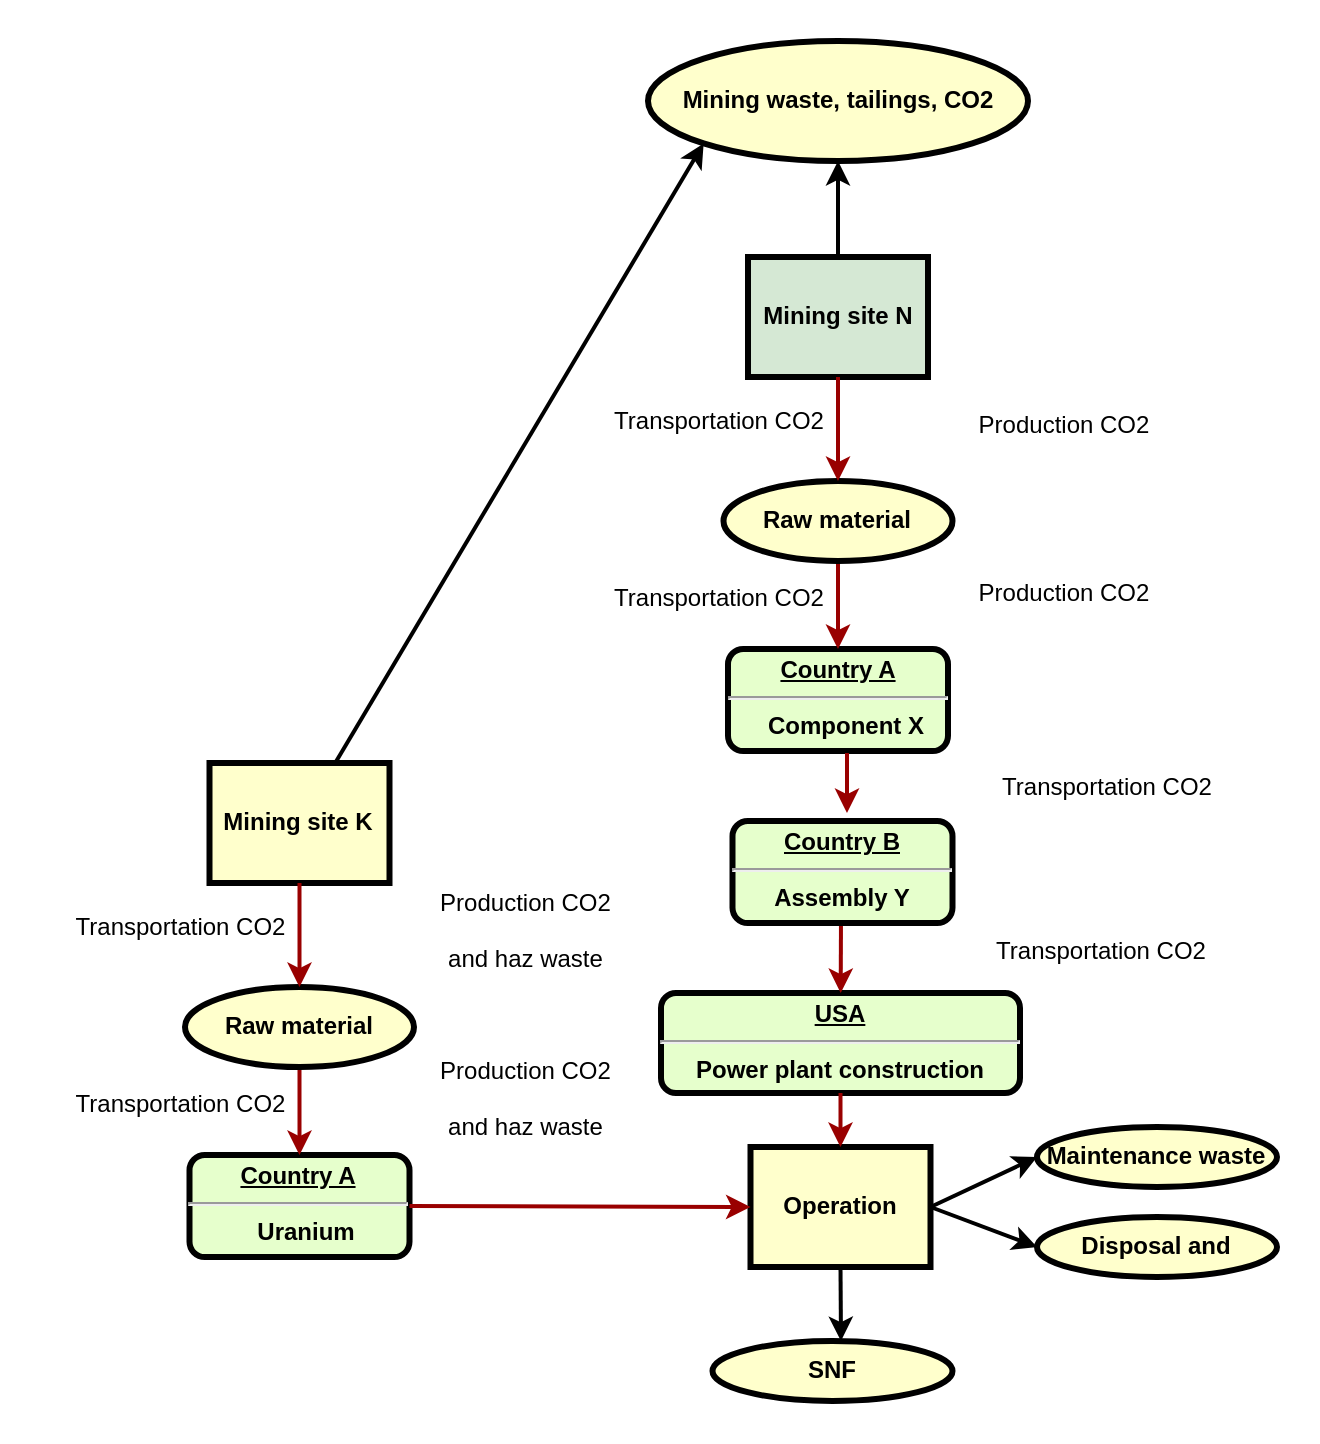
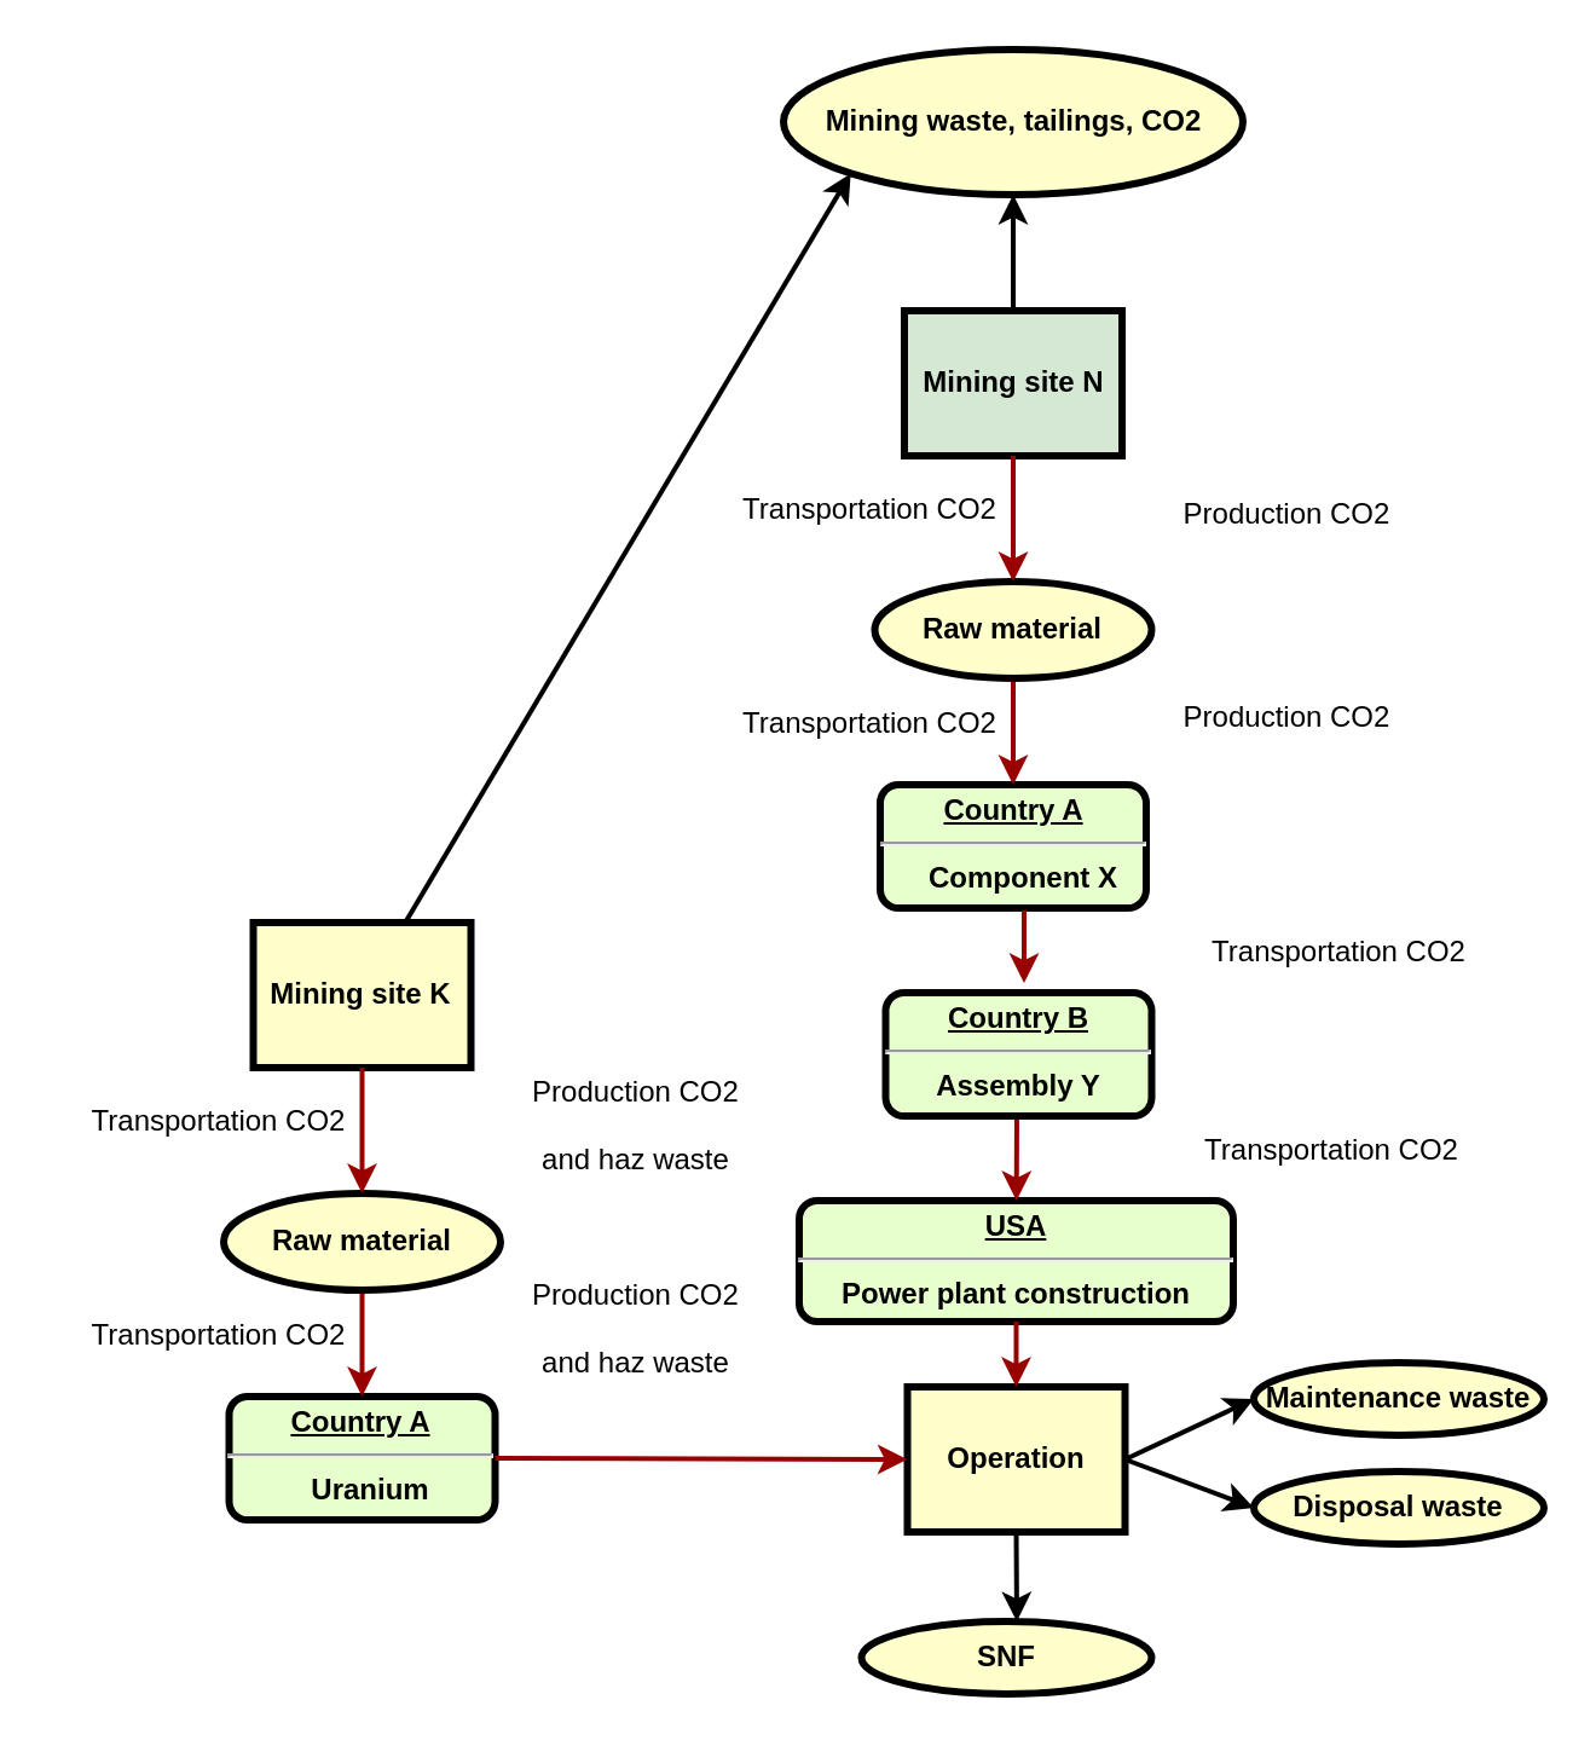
  <mxCell id="0" />
  <mxCell id="1" parent="0" />
  <mxCell id="2" value="&lt;p style=&quot;margin: 0px; margin-top: 4px; text-align: center; text-decoration: underline;&quot;&gt;&lt;strong&gt;Country A&lt;br&gt;&lt;/strong&gt;&lt;/p&gt;&lt;hr&gt;&lt;p style=&quot;margin: 0px; margin-left: 8px;&quot;&gt;Component X&lt;br&gt;&lt;/p&gt;" style="verticalAlign=middle;align=center;overflow=fill;fontSize=12;fontFamily=Helvetica;html=1;rounded=1;fontStyle=1;strokeWidth=3;fillColor=#E6FFCC" parent="1" vertex="1"><mxGeometry x="363.5" y="324" width="110" height="51" as="geometry" /></mxCell>
  <mxCell id="3" value="&lt;p style=&quot;margin: 0px; margin-top: 4px; text-align: center; text-decoration: underline;&quot;&gt;&lt;strong&gt;USA&lt;br&gt;&lt;/strong&gt;&lt;/p&gt;&lt;hr&gt;Power plant construction" style="verticalAlign=middle;align=center;overflow=fill;fontSize=12;fontFamily=Helvetica;html=1;rounded=1;fontStyle=1;strokeWidth=3;fillColor=#E6FFCC" parent="1" vertex="1"><mxGeometry x="330" y="496" width="179.5" height="50" as="geometry" /></mxCell>
  <mxCell id="4" value="Operation" style="whiteSpace=wrap;align=center;verticalAlign=middle;fontStyle=1;strokeWidth=3;fillColor=#FFFFCC" parent="1" vertex="1"><mxGeometry x="374.75" y="573" width="90" height="60" as="geometry" /></mxCell>
  <mxCell id="5" value="Mining site N" style="whiteSpace=wrap;align=center;verticalAlign=middle;fontStyle=1;strokeWidth=3;fillColor=#d5e8d4;" parent="1" vertex="1"><mxGeometry x="373.5" y="128" width="90" height="60" as="geometry" /></mxCell>
  <mxCell id="6" style="edgeStyle=orthogonalEdgeStyle;rounded=0;orthogonalLoop=1;jettySize=auto;html=1;exitX=0.5;exitY=1;exitDx=0;exitDy=0;" parent="1" edge="1"><mxGeometry relative="1" as="geometry"><mxPoint x="418.5" y="376" as="sourcePoint" /><mxPoint x="418.5" y="376" as="targetPoint" /></mxGeometry></mxCell>
  <mxCell id="7" value="" style="edgeStyle=none;noEdgeStyle=1;strokeColor=#990000;strokeWidth=2;exitX=0.5;exitY=1;exitDx=0;exitDy=0;entryX=0.5;entryY=0;entryDx=0;entryDy=0;" parent="1" source="21" target="2" edge="1"><mxGeometry width="100" height="100" relative="1" as="geometry"><mxPoint x="418.5" y="285" as="sourcePoint" /><mxPoint x="208.498" y="324" as="targetPoint" /></mxGeometry></mxCell>
  <mxCell id="8" value="" style="edgeStyle=none;noEdgeStyle=1;strokeColor=#990000;strokeWidth=2;" parent="1" edge="1"><mxGeometry width="100" height="100" relative="1" as="geometry"><mxPoint x="423" y="376" as="sourcePoint" /><mxPoint x="423" y="406" as="targetPoint" /></mxGeometry></mxCell>
  <mxCell id="9" value="Mining waste, tailings, CO2" style="ellipse;whiteSpace=wrap;html=1;fillColor=#FFFFCC;fontStyle=1;strokeWidth=3;" parent="1" vertex="1"><mxGeometry x="323.5" y="20" width="190" height="60" as="geometry" /></mxCell>
  <mxCell id="10" value="" style="edgeStyle=none;noEdgeStyle=1;strokeColor=#000000;strokeWidth=2;entryX=0.5;entryY=1;entryDx=0;entryDy=0;" parent="1" source="5" target="9" edge="1"><mxGeometry width="100" height="100" relative="1" as="geometry"><mxPoint x="392.81" y="118" as="sourcePoint" /><mxPoint x="403.498" y="60.003" as="targetPoint" /><Array as="points" /></mxGeometry></mxCell>
  <mxCell id="11" value="Transportation CO2" style="text;spacingTop=-5;align=center" parent="1" vertex="1"><mxGeometry x="290" y="290" width="139" height="20" as="geometry" /></mxCell>
  <mxCell id="12" value="Transportation CO2" style="text;spacingTop=-5;align=center" parent="1" vertex="1"><mxGeometry x="473.5" y="384.5" width="160" height="20" as="geometry" /></mxCell>
  <mxCell id="13" value="Transportation CO2" style="text;spacingTop=-5;align=center" parent="1" vertex="1"><mxGeometry x="488.5" y="466.5" width="124" height="20" as="geometry" /></mxCell>
  <mxCell id="14" value="Production CO2 " style="text;spacingTop=0;align=center;verticalAlign=middle;spacing=0;" parent="1" vertex="1"><mxGeometry x="464.75" y="182.5" width="134.5" height="57.5" as="geometry" /></mxCell>
  <mxCell id="15" value="" style="edgeStyle=none;noEdgeStyle=1;strokeColor=#990000;strokeWidth=2;" parent="1" target="3" edge="1"><mxGeometry width="100" height="100" relative="1" as="geometry"><mxPoint x="420" y="458" as="sourcePoint" /><mxPoint x="433" y="483" as="targetPoint" /></mxGeometry></mxCell>
  <mxCell id="16" value="Maintenance waste" style="ellipse;whiteSpace=wrap;html=1;fillColor=#FFFFCC;fontStyle=1;strokeWidth=3;" parent="1" vertex="1"><mxGeometry x="518" y="563" width="120" height="30" as="geometry" /></mxCell>
- <mxCell id="17" value="Disposal and" style="ellipse;whiteSpace=wrap;html=1;fillColor=#FFFFCC;fontStyle=1;strokeWidth=3;" parent="1" vertex="1"><mxGeometry x="518" y="608" width="120" height="30" as="geometry" /></mxCell>
+ <mxCell id="17" value="Disposal waste" style="ellipse;whiteSpace=wrap;html=1;fillColor=#FFFFCC;fontStyle=1;strokeWidth=3;" parent="1" vertex="1"><mxGeometry x="518" y="608" width="120" height="30" as="geometry" /></mxCell>
  <mxCell id="18" value="" style="edgeStyle=none;noEdgeStyle=1;strokeColor=#000000;strokeWidth=2;exitX=1;exitY=0.5;exitDx=0;exitDy=0;entryX=0;entryY=0.5;entryDx=0;entryDy=0;" parent="1" source="4" target="16" edge="1"><mxGeometry width="100" height="100" relative="1" as="geometry"><mxPoint x="428.5" y="236" as="sourcePoint" /><mxPoint x="428.5" y="188" as="targetPoint" /></mxGeometry></mxCell>
  <mxCell id="19" value="" style="edgeStyle=none;noEdgeStyle=1;strokeColor=#000000;strokeWidth=2;exitX=1;exitY=0.5;exitDx=0;exitDy=0;entryX=0;entryY=0.5;entryDx=0;entryDy=0;" parent="1" source="4" target="17" edge="1"><mxGeometry width="100" height="100" relative="1" as="geometry"><mxPoint x="474.75" y="613" as="sourcePoint" /><mxPoint x="528" y="588" as="targetPoint" /></mxGeometry></mxCell>
  <mxCell id="20" value="" style="edgeStyle=none;noEdgeStyle=1;strokeColor=#990000;strokeWidth=2;entryX=0.5;entryY=0;entryDx=0;entryDy=0;exitX=0.5;exitY=1;exitDx=0;exitDy=0;" parent="1" source="3" target="4" edge="1"><mxGeometry width="100" height="100" relative="1" as="geometry"><mxPoint x="418" y="568" as="sourcePoint" /><mxPoint x="429.849" y="506" as="targetPoint" /></mxGeometry></mxCell>
  <mxCell id="21" value="Raw material" style="ellipse;whiteSpace=wrap;html=1;fillColor=#FFFFCC;fontStyle=1;strokeWidth=3;" parent="1" vertex="1"><mxGeometry x="361.25" y="240" width="114.5" height="40" as="geometry" /></mxCell>
  <mxCell id="22" value="" style="edgeStyle=none;noEdgeStyle=1;strokeColor=#990000;strokeWidth=2;exitX=0.5;exitY=1;exitDx=0;exitDy=0;entryX=0.5;entryY=0;entryDx=0;entryDy=0;" parent="1" source="5" edge="1"><mxGeometry width="100" height="100" relative="1" as="geometry"><mxPoint x="418.5" y="196" as="sourcePoint" /><mxPoint x="418.5" y="240" as="targetPoint" /></mxGeometry></mxCell>
  <mxCell id="23" value="Transportation CO2" style="text;spacingTop=-5;align=center" parent="1" vertex="1"><mxGeometry x="290" y="201.25" width="139" height="20" as="geometry" /></mxCell>
  <mxCell id="24" value="Production CO2 " style="text;spacingTop=0;align=center;verticalAlign=middle;spacing=0;" parent="1" vertex="1"><mxGeometry x="464.75" y="266.5" width="134.5" height="57.5" as="geometry" /></mxCell>
  <mxCell id="25" value="&lt;p style=&quot;margin: 0px; margin-top: 4px; text-align: center; text-decoration: underline;&quot;&gt;&lt;strong&gt;Country B&lt;br&gt;&lt;/strong&gt;&lt;/p&gt;&lt;hr&gt;Assembly Y" style="verticalAlign=middle;align=center;overflow=fill;fontSize=12;fontFamily=Helvetica;html=1;rounded=1;fontStyle=1;strokeWidth=3;fillColor=#E6FFCC" parent="1" vertex="1"><mxGeometry x="365.75" y="410" width="110" height="51" as="geometry" /></mxCell>
  <mxCell id="26" value="&lt;p style=&quot;margin: 0px; margin-top: 4px; text-align: center; text-decoration: underline;&quot;&gt;&lt;strong&gt;Country A&lt;br&gt;&lt;/strong&gt;&lt;/p&gt;&lt;hr&gt;&lt;p style=&quot;margin: 0px; margin-left: 8px;&quot;&gt;Uranium&lt;br&gt;&lt;/p&gt;" style="verticalAlign=middle;align=center;overflow=fill;fontSize=12;fontFamily=Helvetica;html=1;rounded=1;fontStyle=1;strokeWidth=3;fillColor=#E6FFCC" vertex="1" parent="1"><mxGeometry x="94.25" y="577" width="110" height="51" as="geometry" /></mxCell>
  <mxCell id="27" value="Mining site K" style="whiteSpace=wrap;align=center;verticalAlign=middle;fontStyle=1;strokeWidth=3;fillColor=#FFFFCC" vertex="1" parent="1"><mxGeometry x="104.25" y="381" width="90" height="60" as="geometry" /></mxCell>
  <mxCell id="28" style="edgeStyle=orthogonalEdgeStyle;rounded=0;orthogonalLoop=1;jettySize=auto;html=1;exitX=0.5;exitY=1;exitDx=0;exitDy=0;" edge="1" parent="1"><mxGeometry relative="1" as="geometry"><mxPoint x="149.25" y="629" as="sourcePoint" /><mxPoint x="149.25" y="629" as="targetPoint" /></mxGeometry></mxCell>
  <mxCell id="29" value="" style="edgeStyle=none;noEdgeStyle=1;strokeColor=#990000;strokeWidth=2;exitX=0.5;exitY=1;exitDx=0;exitDy=0;entryX=0.5;entryY=0;entryDx=0;entryDy=0;" edge="1" parent="1" source="34" target="26"><mxGeometry width="100" height="100" relative="1" as="geometry"><mxPoint x="149.25" y="538" as="sourcePoint" /><mxPoint x="-60.752" y="577" as="targetPoint" /></mxGeometry></mxCell>
  <mxCell id="30" value="" style="edgeStyle=none;noEdgeStyle=1;strokeColor=#990000;strokeWidth=2;entryX=0;entryY=0.5;entryDx=0;entryDy=0;exitX=1;exitY=0.5;exitDx=0;exitDy=0;" edge="1" parent="1" source="26" target="4"><mxGeometry width="100" height="100" relative="1" as="geometry"><mxPoint x="158" y="638" as="sourcePoint" /><mxPoint x="158" y="668" as="targetPoint" /></mxGeometry></mxCell>
  <mxCell id="31" value="" style="edgeStyle=none;noEdgeStyle=1;strokeColor=#000000;strokeWidth=2;entryX=0;entryY=1;entryDx=0;entryDy=0;" edge="1" parent="1" source="27" target="9"><mxGeometry width="100" height="100" relative="1" as="geometry"><mxPoint x="123.56" y="371" as="sourcePoint" /><mxPoint x="149.25" y="333" as="targetPoint" /><Array as="points" /></mxGeometry></mxCell>
  <mxCell id="32" value="Transportation CO2" style="text;spacingTop=-5;align=center" vertex="1" parent="1"><mxGeometry x="20.75" y="543" width="139" height="20" as="geometry" /></mxCell>
  <mxCell id="33" value="Production CO2 &#10;&#10;and haz waste" style="text;spacingTop=0;align=center;verticalAlign=middle;spacing=0;" vertex="1" parent="1"><mxGeometry x="195.5" y="435.5" width="134.5" height="57.5" as="geometry" /></mxCell>
  <mxCell id="34" value="Raw material" style="ellipse;whiteSpace=wrap;html=1;fillColor=#FFFFCC;fontStyle=1;strokeWidth=3;" vertex="1" parent="1"><mxGeometry x="92" y="493" width="114.5" height="40" as="geometry" /></mxCell>
  <mxCell id="35" value="" style="edgeStyle=none;noEdgeStyle=1;strokeColor=#990000;strokeWidth=2;exitX=0.5;exitY=1;exitDx=0;exitDy=0;entryX=0.5;entryY=0;entryDx=0;entryDy=0;" edge="1" parent="1" source="27"><mxGeometry width="100" height="100" relative="1" as="geometry"><mxPoint x="149.25" y="449" as="sourcePoint" /><mxPoint x="149.25" y="493" as="targetPoint" /></mxGeometry></mxCell>
  <mxCell id="36" value="Transportation CO2" style="text;spacingTop=-5;align=center" vertex="1" parent="1"><mxGeometry x="20.75" y="454.25" width="139" height="20" as="geometry" /></mxCell>
  <mxCell id="37" value="Production CO2 &#10;&#10;and haz waste" style="text;spacingTop=0;align=center;verticalAlign=middle;spacing=0;" vertex="1" parent="1"><mxGeometry x="195.5" y="519.5" width="134.5" height="57.5" as="geometry" /></mxCell>
  <mxCell id="38" value="SNF" style="ellipse;whiteSpace=wrap;html=1;fillColor=#FFFFCC;fontStyle=1;strokeWidth=3;" vertex="1" parent="1"><mxGeometry x="355.75" y="670" width="120" height="30" as="geometry" /></mxCell>
  <mxCell id="39" value="" style="edgeStyle=none;noEdgeStyle=1;strokeColor=#000000;strokeWidth=2;exitX=0.5;exitY=1;exitDx=0;exitDy=0;" edge="1" parent="1" source="4"><mxGeometry width="100" height="100" relative="1" as="geometry"><mxPoint x="416" y="640" as="sourcePoint" /><mxPoint x="420" y="670" as="targetPoint" /></mxGeometry></mxCell>
